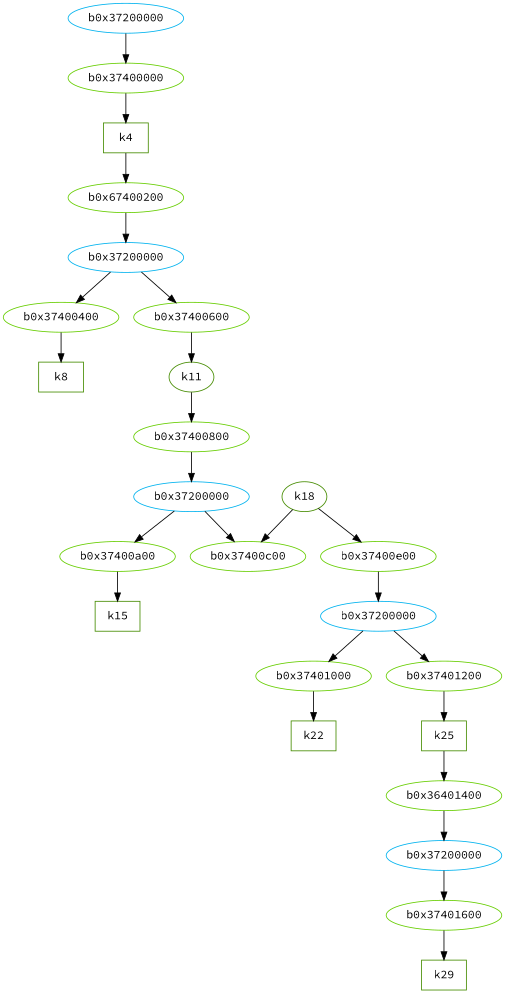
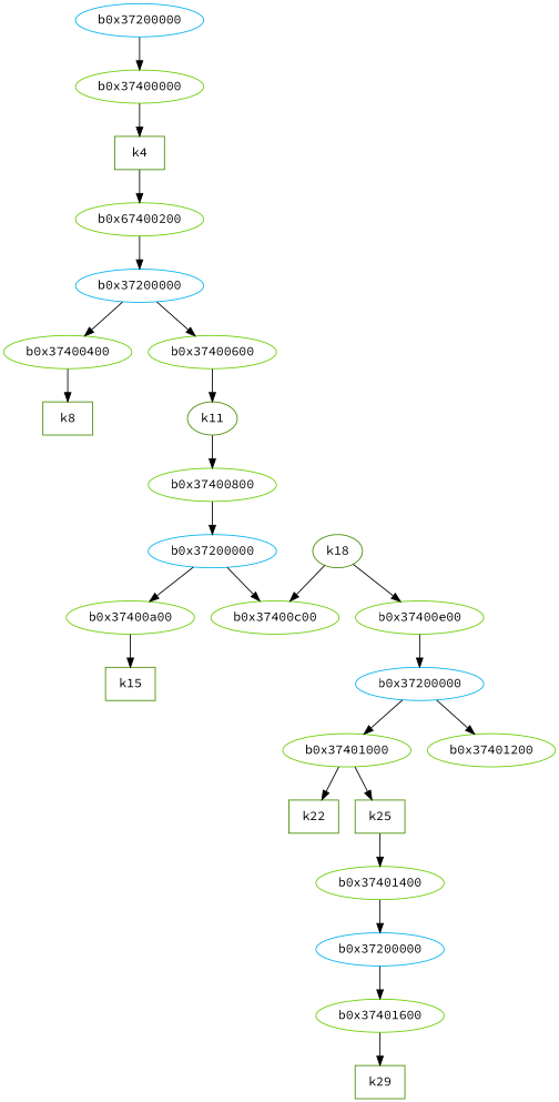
  digraph {
    fontname="Source Code Pro"
    node [color=chartreuse3 fontname="Source Code Pro"]
    edge [fontname="Source Code Pro"]
    n1 [color=deepskyblue2 label=b0x37200000]
    n2 [label=b0x37400000]
    n3 [color=chartreuse4 label=k4 shape=rectangle]
    n4 [label=b0x67400200]
    n5 [color=deepskyblue2 label=b0x37200000]
    n6 [label=b0x37400400]
    n7 [label=b0x37400600]
    n8 [color=chartreuse4 label=k8 shape=rectangle]
    n9 [color=chartreuse4 label=k11 shape=ellipse]
    n10 [label=b0x37400800]
    n11 [color=deepskyblue2 label=b0x37200000]
    n12 [label=b0x37400a00]
    n13 [label=b0x37400c00]
    n14 [color=chartreuse4 label=k15 shape=rectangle]
    n15 [color=chartreuse4 label=k18 shape=ellipse]
    n16 [label=b0x37400e00]
    n17 [color=deepskyblue2 label=b0x37200000]
    n18 [label=b0x37401000]
    n19 [label=b0x37401200]
    n20 [color=chartreuse4 label=k22 shape=rectangle]
    n21 [color=chartreuse4 label=k25 shape=rectangle]
-   n22 [label=b0x36401400]
+   n22 [label=b0x37401400]
    n23 [color=deepskyblue2 label=b0x37200000]
    n24 [label=b0x37401600]
    n25 [color=chartreuse4 label=k29 shape=rectangle]
    n1 -> n2
    n2 -> n3
    n3 -> n4
    n4 -> n5
    n5 -> n6
    n5 -> n7
    n6 -> n8
    n7 -> n9
    n9 -> n10
    n10 -> n11
    n11 -> n12
    n11 -> n13
    n12 -> n14
    n15 -> n13
    n15 -> n16
    n16 -> n17
    n17 -> n18
    n17 -> n19
    n18 -> n20
-   n19 -> n21
+   n18 -> n21
    n21 -> n22
    n22 -> n23
    n23 -> n24
    n24 -> n25
  }
